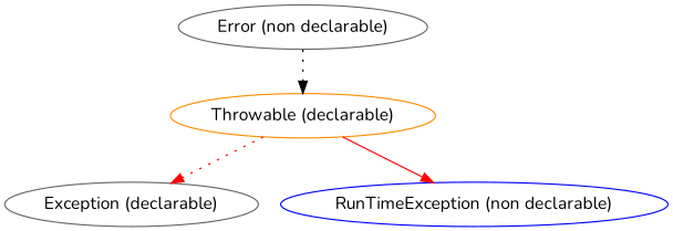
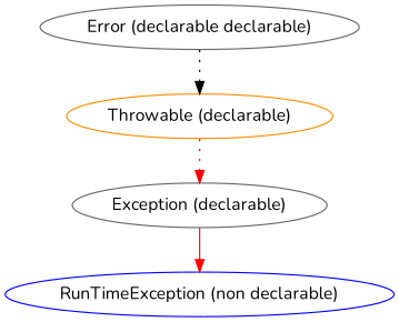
  digraph {
    fontname=Nunito
    node [color=gray40 fontname=Nunito]
    edge [color=red fontname=Nunito style=dotted]
    n1 [color=darkorange label="Throwable (declarable)"]
    n2 [label="Exception (declarable)"]
-   n3 [label="Error (non declarable)"]
+   n3 [label="Error (declarable declarable)"]
    n4 [color=blue label="RunTimeException (non declarable)"]
    n1 -> n2
-   n1 -> n4 [style=solid]
+   n2 -> n4 [style=solid]
    n3 -> n1 [color=black]
  }
